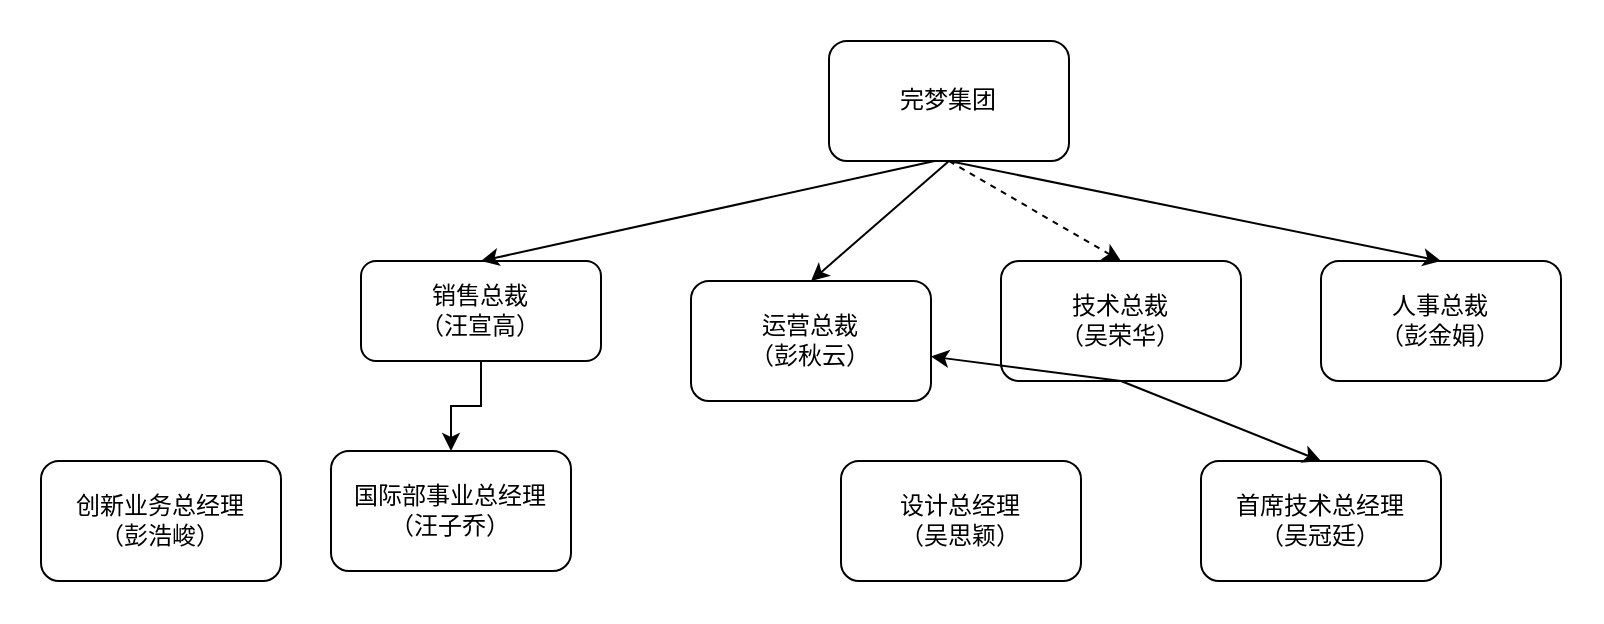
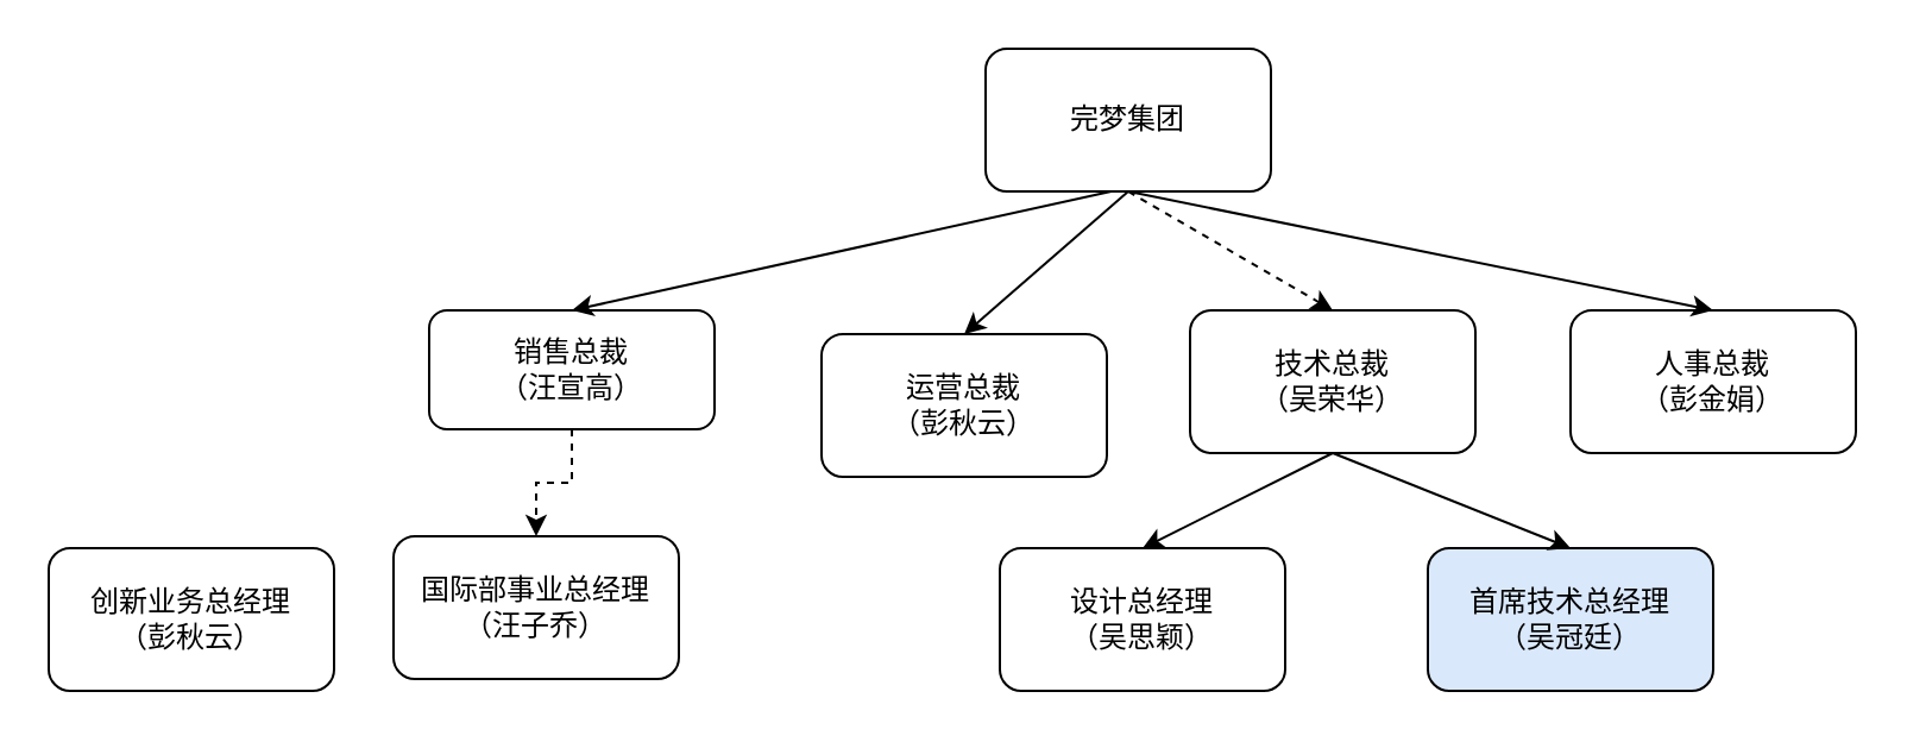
  <mxCell id="0" />
  <mxCell id="1" parent="0" />
- <mxCell id="2" value="" style="edgeStyle=orthogonalEdgeStyle;rounded=0;orthogonalLoop=1;jettySize=auto;html=1;" parent="1" source="3" target="16" edge="1"><mxGeometry relative="1" as="geometry" /></mxCell>
+ <mxCell id="2" value="" style="edgeStyle=orthogonalEdgeStyle;rounded=0;orthogonalLoop=1;jettySize=auto;html=1;dashed=1;" parent="1" source="3" target="16" edge="1"><mxGeometry relative="1" as="geometry" /></mxCell>
  <mxCell id="3" value="销售总裁&lt;br&gt;（汪宣高）" style="rounded=1;whiteSpace=wrap;html=1;" parent="1" vertex="1"><mxGeometry x="180" y="130" width="120" height="50" as="geometry" /></mxCell>
  <mxCell id="4" value="运营总裁&lt;br&gt;（彭秋云）" style="rounded=1;whiteSpace=wrap;html=1;" parent="1" vertex="1"><mxGeometry x="345" y="140" width="120" height="60" as="geometry" /></mxCell>
  <mxCell id="5" value="技术总裁&lt;br&gt;（吴荣华）" style="rounded=1;whiteSpace=wrap;html=1;" parent="1" vertex="1"><mxGeometry x="500" y="130" width="120" height="60" as="geometry" /></mxCell>
  <mxCell id="6" value="人事总裁&lt;br&gt;（彭金娟）" style="rounded=1;whiteSpace=wrap;html=1;" parent="1" vertex="1"><mxGeometry x="660" y="130" width="120" height="60" as="geometry" /></mxCell>
  <mxCell id="7" value="完梦集团" style="rounded=1;whiteSpace=wrap;html=1;" parent="1" vertex="1"><mxGeometry x="414" y="20" width="120" height="60" as="geometry" /></mxCell>
  <mxCell id="8" value="" style="endArrow=classic;html=1;exitX=0.44;exitY=1;exitDx=0;exitDy=0;exitPerimeter=0;entryX=0.5;entryY=0;entryDx=0;entryDy=0;" parent="1" source="7" target="3" edge="1"><mxGeometry width="50" height="50" relative="1" as="geometry"><mxPoint x="380" y="340" as="sourcePoint" /><mxPoint x="430" y="290" as="targetPoint" /></mxGeometry></mxCell>
  <mxCell id="9" value="" style="endArrow=classic;html=1;exitX=0.5;exitY=1;exitDx=0;exitDy=0;entryX=0.5;entryY=0;entryDx=0;entryDy=0;" parent="1" source="7" target="4" edge="1"><mxGeometry width="50" height="50" relative="1" as="geometry"><mxPoint x="440" y="330" as="sourcePoint" /><mxPoint x="490" y="280" as="targetPoint" /></mxGeometry></mxCell>
  <mxCell id="10" value="" style="endArrow=classic;html=1;exitX=0.5;exitY=1;exitDx=0;exitDy=0;entryX=0.5;entryY=0;entryDx=0;entryDy=0;dashed=1;" parent="1" source="7" target="5" edge="1"><mxGeometry width="50" height="50" relative="1" as="geometry"><mxPoint x="520" y="320" as="sourcePoint" /><mxPoint x="570" y="270" as="targetPoint" /></mxGeometry></mxCell>
  <mxCell id="11" value="" style="endArrow=classic;html=1;exitX=0.5;exitY=1;exitDx=0;exitDy=0;entryX=0.5;entryY=0;entryDx=0;entryDy=0;" parent="1" source="7" target="6" edge="1"><mxGeometry width="50" height="50" relative="1" as="geometry"><mxPoint x="670" y="350" as="sourcePoint" /><mxPoint x="720" y="300" as="targetPoint" /></mxGeometry></mxCell>
  <mxCell id="12" value="设计总经理&lt;br&gt;（吴思颖）" style="rounded=1;whiteSpace=wrap;html=1;" parent="1" vertex="1"><mxGeometry x="420" y="230" width="120" height="60" as="geometry" /></mxCell>
- <mxCell id="13" value="首席技术总经理&lt;br&gt;（吴冠廷）" style="rounded=1;whiteSpace=wrap;html=1;" parent="1" vertex="1"><mxGeometry x="600" y="230" width="120" height="60" as="geometry" /></mxCell>
- <mxCell id="14" value="" style="endArrow=classic;html=1;exitX=0.5;exitY=1;exitDx=0;exitDy=0;" parent="1" source="5" target="4" edge="1"><mxGeometry width="50" height="50" relative="1" as="geometry"><mxPoint x="490" y="440" as="sourcePoint" /><mxPoint x="540" y="390" as="targetPoint" /></mxGeometry></mxCell>
+ <mxCell id="13" value="首席技术总经理&lt;br&gt;（吴冠廷）" style="rounded=1;whiteSpace=wrap;html=1;fillColor=#dae8fc;" parent="1" vertex="1"><mxGeometry x="600" y="230" width="120" height="60" as="geometry" /></mxCell>
+ <mxCell id="14" value="" style="endArrow=classic;html=1;exitX=0.5;exitY=1;exitDx=0;exitDy=0;entryX=0.5;entryY=0;entryDx=0;entryDy=0;" parent="1" source="5" target="12" edge="1"><mxGeometry width="50" height="50" relative="1" as="geometry"><mxPoint x="490" y="440" as="sourcePoint" /><mxPoint x="540" y="390" as="targetPoint" /></mxGeometry></mxCell>
  <mxCell id="15" value="" style="endArrow=classic;html=1;exitX=0.5;exitY=1;exitDx=0;exitDy=0;entryX=0.5;entryY=0;entryDx=0;entryDy=0;" parent="1" source="5" target="13" edge="1"><mxGeometry width="50" height="50" relative="1" as="geometry"><mxPoint x="630" y="370" as="sourcePoint" /><mxPoint x="680" y="320" as="targetPoint" /></mxGeometry></mxCell>
  <mxCell id="16" value="国际部事业总经理&lt;br&gt;（汪子乔）" style="rounded=1;whiteSpace=wrap;html=1;" parent="1" vertex="1"><mxGeometry x="165" y="225" width="120" height="60" as="geometry" /></mxCell>
- <mxCell id="17" value="创新业务总经理&lt;br&gt;（彭浩峻）" style="rounded=1;whiteSpace=wrap;html=1;" parent="1" vertex="1"><mxGeometry x="20" y="230" width="120" height="60" as="geometry" /></mxCell>
+ <mxCell id="17" value="创新业务总经理&lt;br&gt;（彭秋云）" style="rounded=1;whiteSpace=wrap;html=1;" parent="1" vertex="1"><mxGeometry x="20" y="230" width="120" height="60" as="geometry" /></mxCell>
